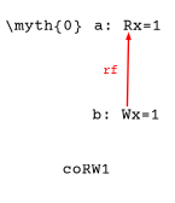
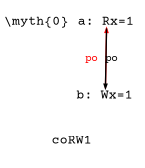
  digraph {
    fontsize=10
    label=coRW1
    splines=line
    fontname="Courier Prime"
    node [fixedsize=true fontsize=10 shape=none fontname="Courier Prime"]
    edge [arrowsize=0.300000 fontsize=8 fontname="Courier Prime"]
    n1 [height=0.091875 label="\\myth{0}" width=0.455000]
    n2 [height=0.138889 label="a: Rx=1" width=0.486111]
    n3 [height=0.138889 label="b: Wx=1" width=0.486111]
-   n2 -> n3 [color=red dir=back fontcolor=red label=rf]
+   n2 -> n3 [color=red dir=back fontcolor=red label=po]
+   n2 -> n3 [label=po]
  }
